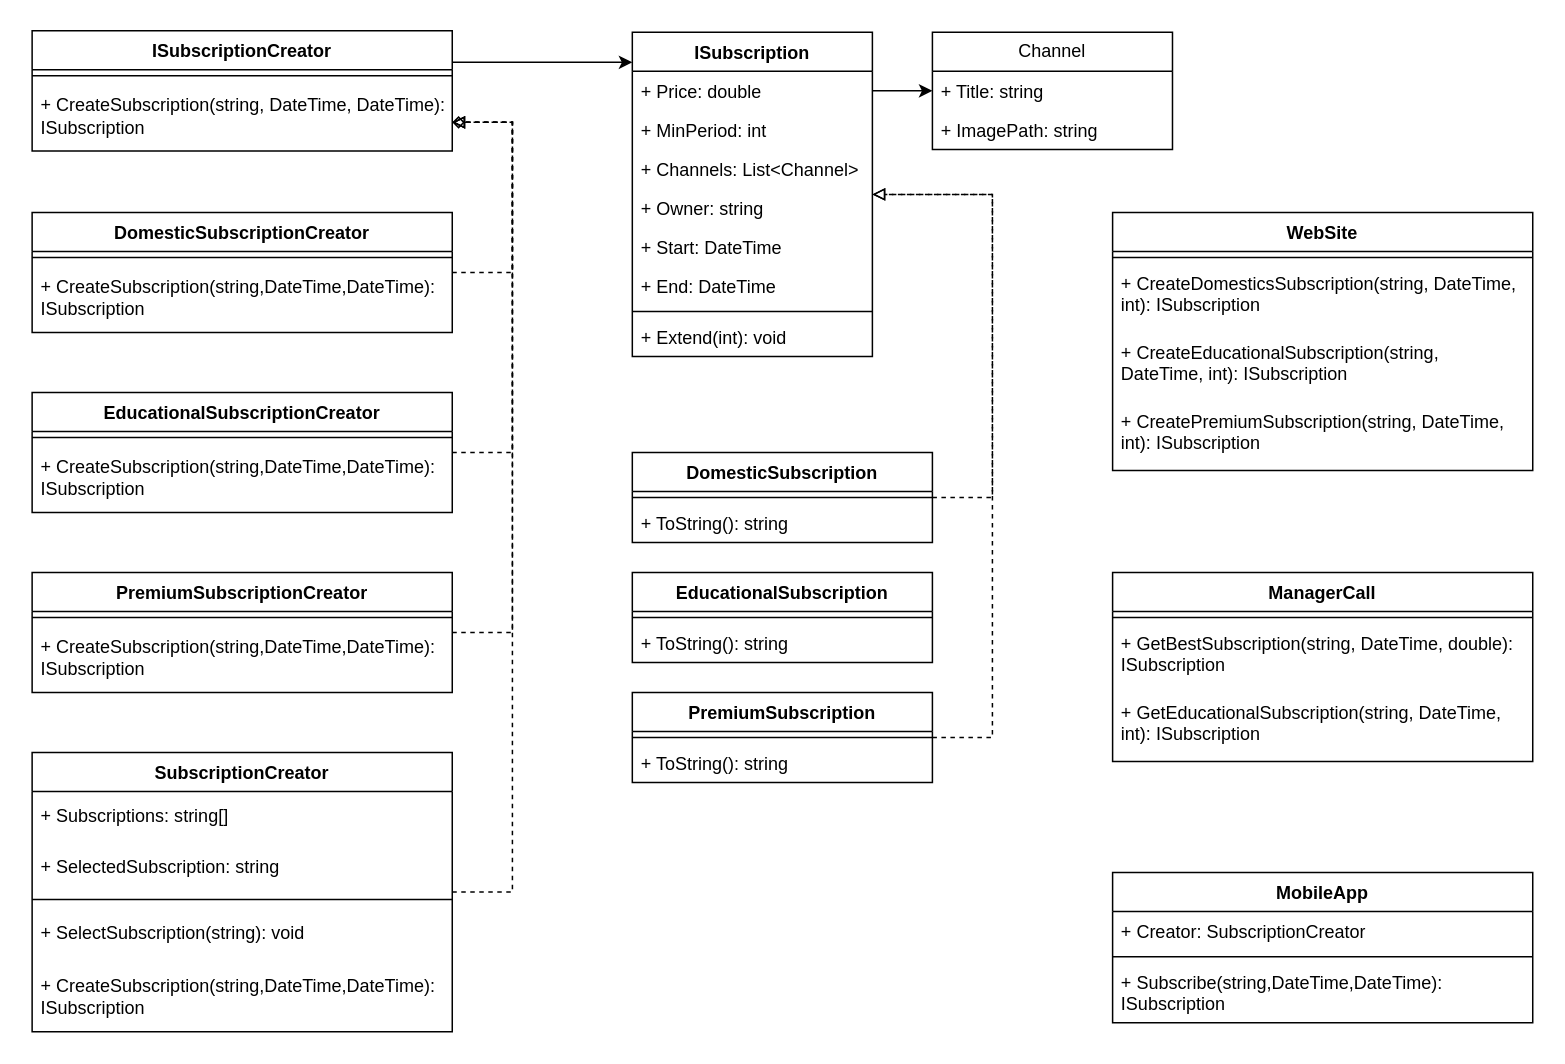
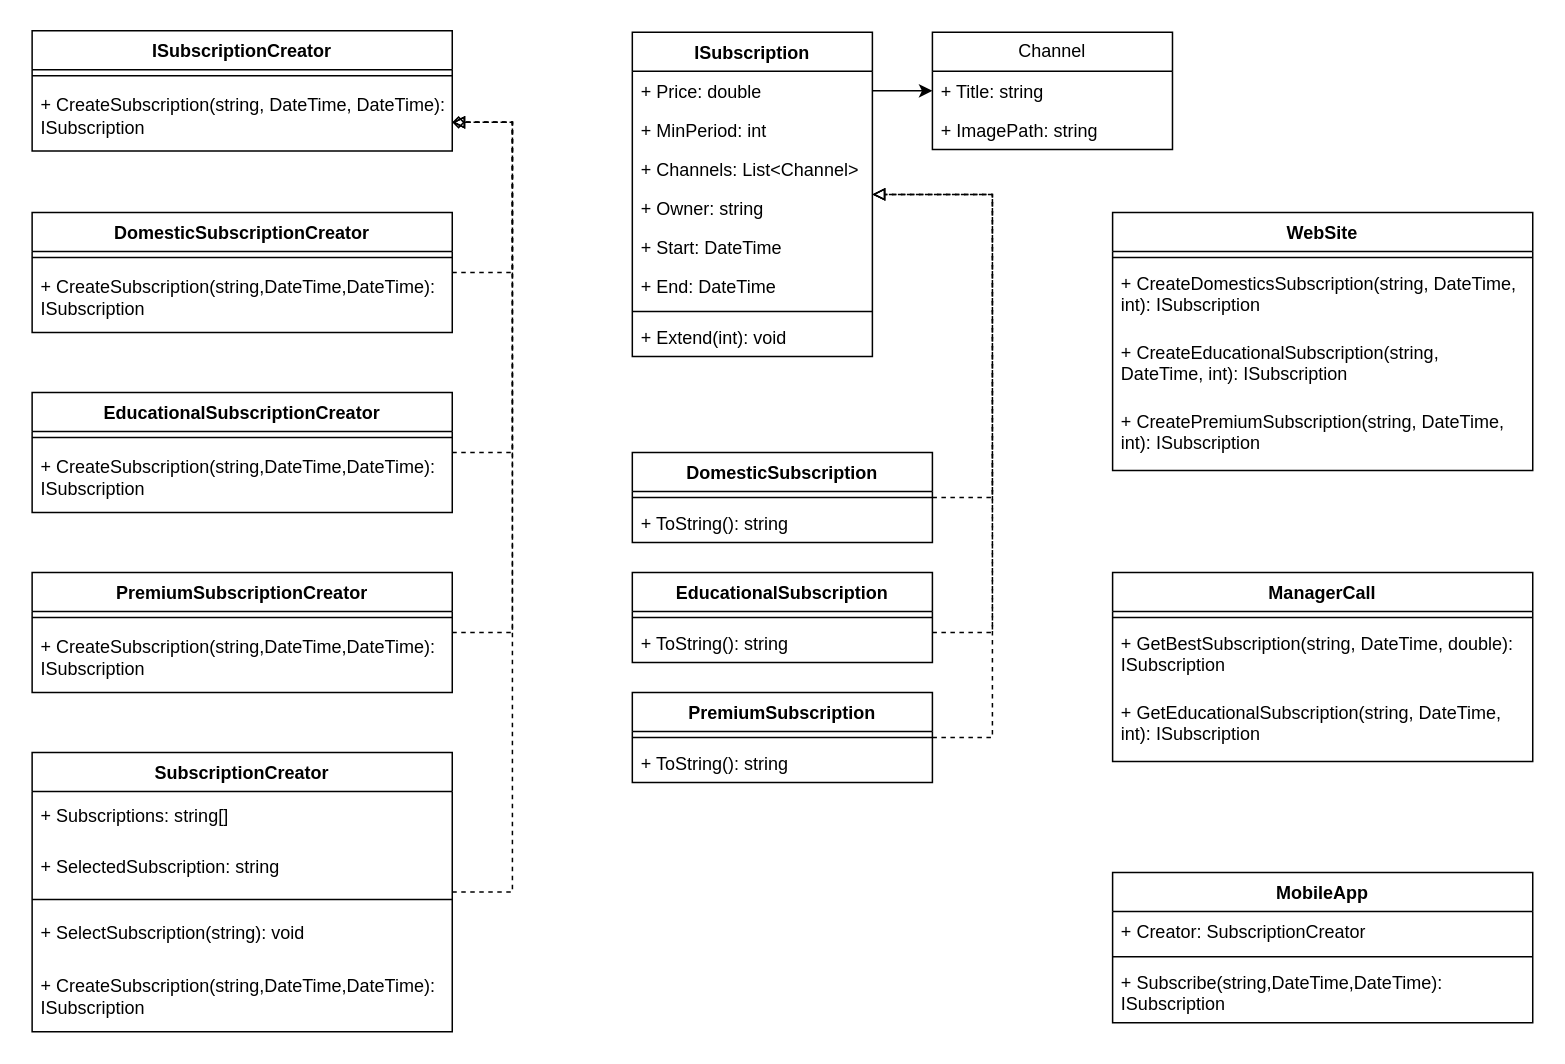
  <mxCell id="0" />
  <mxCell id="1" parent="0" />
  <mxCell id="2" style="edgeStyle=orthogonalEdgeStyle;rounded=0;orthogonalLoop=1;jettySize=auto;html=1;" edge="1" parent="1" source="3" target="12"><mxGeometry relative="1" as="geometry"><Array as="points"><mxPoint x="600.91" y="60" /><mxPoint x="600.91" y="60" /></Array></mxGeometry></mxCell>
  <mxCell id="3" value="ISubscription" style="swimlane;fontStyle=1;align=center;verticalAlign=top;childLayout=stackLayout;horizontal=1;startSize=26;horizontalStack=0;resizeParent=1;resizeParentMax=0;resizeLast=0;collapsible=1;marginBottom=0;whiteSpace=wrap;html=1;" vertex="1" parent="1"><mxGeometry x="420.91" y="21" width="160" height="216" as="geometry" /></mxCell>
  <mxCell id="4" value="+ Price: double" style="text;strokeColor=none;fillColor=none;align=left;verticalAlign=top;spacingLeft=4;spacingRight=4;overflow=hidden;rotatable=0;points=[[0,0.5],[1,0.5]];portConstraint=eastwest;whiteSpace=wrap;html=1;" vertex="1" parent="3"><mxGeometry y="26" width="160" height="26" as="geometry" /></mxCell>
  <mxCell id="5" value="+ MinPeriod: int" style="text;strokeColor=none;fillColor=none;align=left;verticalAlign=top;spacingLeft=4;spacingRight=4;overflow=hidden;rotatable=0;points=[[0,0.5],[1,0.5]];portConstraint=eastwest;whiteSpace=wrap;html=1;" vertex="1" parent="3"><mxGeometry y="52" width="160" height="26" as="geometry" /></mxCell>
  <mxCell id="6" value="+ Channels: List&amp;lt;Channel&amp;gt;" style="text;strokeColor=none;fillColor=none;align=left;verticalAlign=top;spacingLeft=4;spacingRight=4;overflow=hidden;rotatable=0;points=[[0,0.5],[1,0.5]];portConstraint=eastwest;whiteSpace=wrap;html=1;" vertex="1" parent="3"><mxGeometry y="78" width="160" height="26" as="geometry" /></mxCell>
  <mxCell id="7" value="+ Owner: string" style="text;strokeColor=none;fillColor=none;align=left;verticalAlign=top;spacingLeft=4;spacingRight=4;overflow=hidden;rotatable=0;points=[[0,0.5],[1,0.5]];portConstraint=eastwest;whiteSpace=wrap;html=1;" vertex="1" parent="3"><mxGeometry y="104" width="160" height="26" as="geometry" /></mxCell>
  <mxCell id="8" value="+ Start: DateTime" style="text;strokeColor=none;fillColor=none;align=left;verticalAlign=top;spacingLeft=4;spacingRight=4;overflow=hidden;rotatable=0;points=[[0,0.5],[1,0.5]];portConstraint=eastwest;whiteSpace=wrap;html=1;" vertex="1" parent="3"><mxGeometry y="130" width="160" height="26" as="geometry" /></mxCell>
  <mxCell id="9" value="+ End: DateTime" style="text;strokeColor=none;fillColor=none;align=left;verticalAlign=top;spacingLeft=4;spacingRight=4;overflow=hidden;rotatable=0;points=[[0,0.5],[1,0.5]];portConstraint=eastwest;whiteSpace=wrap;html=1;" vertex="1" parent="3"><mxGeometry y="156" width="160" height="26" as="geometry" /></mxCell>
  <mxCell id="10" value="" style="line;strokeWidth=1;fillColor=none;align=left;verticalAlign=middle;spacingTop=-1;spacingLeft=3;spacingRight=3;rotatable=0;labelPosition=right;points=[];portConstraint=eastwest;strokeColor=inherit;" vertex="1" parent="3"><mxGeometry y="182" width="160" height="8" as="geometry" /></mxCell>
  <mxCell id="11" value="+ Extend(int): void" style="text;strokeColor=none;fillColor=none;align=left;verticalAlign=top;spacingLeft=4;spacingRight=4;overflow=hidden;rotatable=0;points=[[0,0.5],[1,0.5]];portConstraint=eastwest;whiteSpace=wrap;html=1;" vertex="1" parent="3"><mxGeometry y="190" width="160" height="26" as="geometry" /></mxCell>
  <mxCell id="12" value="Channel" style="swimlane;fontStyle=0;childLayout=stackLayout;horizontal=1;startSize=26;fillColor=none;horizontalStack=0;resizeParent=1;resizeParentMax=0;resizeLast=0;collapsible=1;marginBottom=0;whiteSpace=wrap;html=1;" vertex="1" parent="1"><mxGeometry x="620.91" y="21" width="160" height="78" as="geometry" /></mxCell>
  <mxCell id="13" value="+ Title: string" style="text;strokeColor=none;fillColor=none;align=left;verticalAlign=top;spacingLeft=4;spacingRight=4;overflow=hidden;rotatable=0;points=[[0,0.5],[1,0.5]];portConstraint=eastwest;whiteSpace=wrap;html=1;" vertex="1" parent="12"><mxGeometry y="26" width="160" height="26" as="geometry" /></mxCell>
  <mxCell id="14" value="+ ImagePath: string" style="text;strokeColor=none;fillColor=none;align=left;verticalAlign=top;spacingLeft=4;spacingRight=4;overflow=hidden;rotatable=0;points=[[0,0.5],[1,0.5]];portConstraint=eastwest;whiteSpace=wrap;html=1;" vertex="1" parent="12"><mxGeometry y="52" width="160" height="26" as="geometry" /></mxCell>
  <mxCell id="15" style="edgeStyle=orthogonalEdgeStyle;rounded=0;orthogonalLoop=1;jettySize=auto;html=1;endArrow=block;endFill=0;dashed=1;" edge="1" parent="1" source="16" target="3"><mxGeometry relative="1" as="geometry"><Array as="points"><mxPoint x="660.91" y="331" /><mxPoint x="660.91" y="129" /></Array></mxGeometry></mxCell>
  <mxCell id="16" value="DomesticSubscription" style="swimlane;fontStyle=1;align=center;verticalAlign=top;childLayout=stackLayout;horizontal=1;startSize=26;horizontalStack=0;resizeParent=1;resizeParentMax=0;resizeLast=0;collapsible=1;marginBottom=0;whiteSpace=wrap;html=1;" vertex="1" parent="1"><mxGeometry x="420.91" y="301" width="200" height="60" as="geometry" /></mxCell>
  <mxCell id="17" value="" style="line;strokeWidth=1;fillColor=none;align=left;verticalAlign=middle;spacingTop=-1;spacingLeft=3;spacingRight=3;rotatable=0;labelPosition=right;points=[];portConstraint=eastwest;strokeColor=inherit;" vertex="1" parent="16"><mxGeometry y="26" width="200" height="8" as="geometry" /></mxCell>
  <mxCell id="18" value="+ ToString(): string" style="text;strokeColor=none;fillColor=none;align=left;verticalAlign=top;spacingLeft=4;spacingRight=4;overflow=hidden;rotatable=0;points=[[0,0.5],[1,0.5]];portConstraint=eastwest;whiteSpace=wrap;html=1;" vertex="1" parent="16"><mxGeometry y="34" width="200" height="26" as="geometry" /></mxCell>
+ <mxCell id="19" style="edgeStyle=orthogonalEdgeStyle;rounded=0;orthogonalLoop=1;jettySize=auto;html=1;endArrow=block;endFill=0;dashed=1;" edge="1" parent="1" source="20" target="3"><mxGeometry relative="1" as="geometry"><Array as="points"><mxPoint x="660.91" y="421" /><mxPoint x="660.91" y="129" /></Array></mxGeometry></mxCell>
  <mxCell id="20" value="EducationalSubscription" style="swimlane;fontStyle=1;align=center;verticalAlign=top;childLayout=stackLayout;horizontal=1;startSize=26;horizontalStack=0;resizeParent=1;resizeParentMax=0;resizeLast=0;collapsible=1;marginBottom=0;whiteSpace=wrap;html=1;" vertex="1" parent="1"><mxGeometry x="420.91" y="381" width="200" height="60" as="geometry" /></mxCell>
  <mxCell id="21" value="" style="line;strokeWidth=1;fillColor=none;align=left;verticalAlign=middle;spacingTop=-1;spacingLeft=3;spacingRight=3;rotatable=0;labelPosition=right;points=[];portConstraint=eastwest;strokeColor=inherit;" vertex="1" parent="20"><mxGeometry y="26" width="200" height="8" as="geometry" /></mxCell>
  <mxCell id="22" value="+ ToString(): string" style="text;strokeColor=none;fillColor=none;align=left;verticalAlign=top;spacingLeft=4;spacingRight=4;overflow=hidden;rotatable=0;points=[[0,0.5],[1,0.5]];portConstraint=eastwest;whiteSpace=wrap;html=1;" vertex="1" parent="20"><mxGeometry y="34" width="200" height="26" as="geometry" /></mxCell>
  <mxCell id="23" style="edgeStyle=orthogonalEdgeStyle;rounded=0;orthogonalLoop=1;jettySize=auto;html=1;endArrow=block;endFill=0;dashed=1;" edge="1" parent="1" source="24" target="3"><mxGeometry relative="1" as="geometry"><Array as="points"><mxPoint x="660.91" y="491" /><mxPoint x="660.91" y="129" /></Array></mxGeometry></mxCell>
  <mxCell id="24" value="PremiumSubscription" style="swimlane;fontStyle=1;align=center;verticalAlign=top;childLayout=stackLayout;horizontal=1;startSize=26;horizontalStack=0;resizeParent=1;resizeParentMax=0;resizeLast=0;collapsible=1;marginBottom=0;whiteSpace=wrap;html=1;" vertex="1" parent="1"><mxGeometry x="420.91" y="461" width="200" height="60" as="geometry" /></mxCell>
  <mxCell id="25" value="" style="line;strokeWidth=1;fillColor=none;align=left;verticalAlign=middle;spacingTop=-1;spacingLeft=3;spacingRight=3;rotatable=0;labelPosition=right;points=[];portConstraint=eastwest;strokeColor=inherit;" vertex="1" parent="24"><mxGeometry y="26" width="200" height="8" as="geometry" /></mxCell>
  <mxCell id="26" value="+ ToString(): string" style="text;strokeColor=none;fillColor=none;align=left;verticalAlign=top;spacingLeft=4;spacingRight=4;overflow=hidden;rotatable=0;points=[[0,0.5],[1,0.5]];portConstraint=eastwest;whiteSpace=wrap;html=1;" vertex="1" parent="24"><mxGeometry y="34" width="200" height="26" as="geometry" /></mxCell>
- <mxCell id="27" style="edgeStyle=orthogonalEdgeStyle;rounded=0;orthogonalLoop=1;jettySize=auto;html=1;" edge="1" parent="1" source="28" target="3"><mxGeometry relative="1" as="geometry"><Array as="points"><mxPoint x="401" y="41" /><mxPoint x="401" y="41" /></Array></mxGeometry></mxCell>
  <mxCell id="28" value="ISubscriptionCreator" style="swimlane;fontStyle=1;align=center;verticalAlign=top;childLayout=stackLayout;horizontal=1;startSize=26;horizontalStack=0;resizeParent=1;resizeParentMax=0;resizeLast=0;collapsible=1;marginBottom=0;whiteSpace=wrap;html=1;" vertex="1" parent="1"><mxGeometry x="20.91" y="20" width="280" height="80" as="geometry" /></mxCell>
  <mxCell id="29" value="" style="line;strokeWidth=1;fillColor=none;align=left;verticalAlign=middle;spacingTop=-1;spacingLeft=3;spacingRight=3;rotatable=0;labelPosition=right;points=[];portConstraint=eastwest;strokeColor=inherit;" vertex="1" parent="28"><mxGeometry y="26" width="280" height="8" as="geometry" /></mxCell>
  <mxCell id="30" value="+ CreateSubscription(string, DateTime, DateTime): ISubscription" style="text;strokeColor=none;fillColor=none;align=left;verticalAlign=middle;spacingLeft=4;spacingRight=4;overflow=hidden;rotatable=0;points=[[0,0.5],[1,0.5]];portConstraint=eastwest;whiteSpace=wrap;html=1;" vertex="1" parent="28"><mxGeometry y="34" width="280" height="46" as="geometry" /></mxCell>
  <mxCell id="31" style="edgeStyle=orthogonalEdgeStyle;rounded=0;orthogonalLoop=1;jettySize=auto;html=1;endArrow=block;endFill=0;dashed=1;" edge="1" parent="1" source="32" target="28"><mxGeometry relative="1" as="geometry"><Array as="points"><mxPoint x="341" y="181" /><mxPoint x="341" y="81" /></Array></mxGeometry></mxCell>
  <mxCell id="32" value="DomesticSubscriptionCreator" style="swimlane;fontStyle=1;align=center;verticalAlign=top;childLayout=stackLayout;horizontal=1;startSize=26;horizontalStack=0;resizeParent=1;resizeParentMax=0;resizeLast=0;collapsible=1;marginBottom=0;whiteSpace=wrap;html=1;" vertex="1" parent="1"><mxGeometry x="20.91" y="141" width="280" height="80" as="geometry" /></mxCell>
  <mxCell id="33" value="" style="line;strokeWidth=1;fillColor=none;align=left;verticalAlign=middle;spacingTop=-1;spacingLeft=3;spacingRight=3;rotatable=0;labelPosition=right;points=[];portConstraint=eastwest;strokeColor=inherit;" vertex="1" parent="32"><mxGeometry y="26" width="280" height="8" as="geometry" /></mxCell>
  <mxCell id="34" value="+ CreateSubscription(string,DateTime,DateTime): ISubscription" style="text;strokeColor=none;fillColor=none;align=left;verticalAlign=middle;spacingLeft=4;spacingRight=4;overflow=hidden;rotatable=0;points=[[0,0.5],[1,0.5]];portConstraint=eastwest;whiteSpace=wrap;html=1;" vertex="1" parent="32"><mxGeometry y="34" width="280" height="46" as="geometry" /></mxCell>
  <mxCell id="35" style="edgeStyle=orthogonalEdgeStyle;rounded=0;orthogonalLoop=1;jettySize=auto;html=1;endArrow=block;endFill=0;dashed=1;" edge="1" parent="1" source="36" target="28"><mxGeometry relative="1" as="geometry"><Array as="points"><mxPoint x="341" y="301" /><mxPoint x="341" y="81" /></Array></mxGeometry></mxCell>
  <mxCell id="36" value="EducationalSubscriptionCreator" style="swimlane;fontStyle=1;align=center;verticalAlign=top;childLayout=stackLayout;horizontal=1;startSize=26;horizontalStack=0;resizeParent=1;resizeParentMax=0;resizeLast=0;collapsible=1;marginBottom=0;whiteSpace=wrap;html=1;" vertex="1" parent="1"><mxGeometry x="20.91" y="261" width="280" height="80" as="geometry" /></mxCell>
  <mxCell id="37" value="" style="line;strokeWidth=1;fillColor=none;align=left;verticalAlign=middle;spacingTop=-1;spacingLeft=3;spacingRight=3;rotatable=0;labelPosition=right;points=[];portConstraint=eastwest;strokeColor=inherit;" vertex="1" parent="36"><mxGeometry y="26" width="280" height="8" as="geometry" /></mxCell>
  <mxCell id="38" value="+ CreateSubscription(string,DateTime,DateTime): ISubscription" style="text;strokeColor=none;fillColor=none;align=left;verticalAlign=middle;spacingLeft=4;spacingRight=4;overflow=hidden;rotatable=0;points=[[0,0.5],[1,0.5]];portConstraint=eastwest;whiteSpace=wrap;html=1;" vertex="1" parent="36"><mxGeometry y="34" width="280" height="46" as="geometry" /></mxCell>
  <mxCell id="39" style="edgeStyle=orthogonalEdgeStyle;rounded=0;orthogonalLoop=1;jettySize=auto;html=1;endArrow=block;endFill=0;dashed=1;" edge="1" parent="1" source="40" target="28"><mxGeometry relative="1" as="geometry"><Array as="points"><mxPoint x="341" y="421" /><mxPoint x="341" y="81" /></Array></mxGeometry></mxCell>
  <mxCell id="40" value="PremiumSubscriptionCreator" style="swimlane;fontStyle=1;align=center;verticalAlign=top;childLayout=stackLayout;horizontal=1;startSize=26;horizontalStack=0;resizeParent=1;resizeParentMax=0;resizeLast=0;collapsible=1;marginBottom=0;whiteSpace=wrap;html=1;" vertex="1" parent="1"><mxGeometry x="20.91" y="381" width="280" height="80" as="geometry" /></mxCell>
  <mxCell id="41" value="" style="line;strokeWidth=1;fillColor=none;align=left;verticalAlign=middle;spacingTop=-1;spacingLeft=3;spacingRight=3;rotatable=0;labelPosition=right;points=[];portConstraint=eastwest;strokeColor=inherit;" vertex="1" parent="40"><mxGeometry y="26" width="280" height="8" as="geometry" /></mxCell>
  <mxCell id="42" value="+ CreateSubscription(string,DateTime,DateTime): ISubscription" style="text;strokeColor=none;fillColor=none;align=left;verticalAlign=middle;spacingLeft=4;spacingRight=4;overflow=hidden;rotatable=0;points=[[0,0.5],[1,0.5]];portConstraint=eastwest;whiteSpace=wrap;html=1;" vertex="1" parent="40"><mxGeometry y="34" width="280" height="46" as="geometry" /></mxCell>
  <mxCell id="43" style="edgeStyle=orthogonalEdgeStyle;rounded=0;orthogonalLoop=1;jettySize=auto;html=1;endArrow=diamond;endFill=0;dashed=1;" edge="1" parent="1" source="44" target="28"><mxGeometry relative="1" as="geometry"><Array as="points"><mxPoint x="341" y="594" /><mxPoint x="341" y="81" /></Array></mxGeometry></mxCell>
  <mxCell id="44" value="SubscriptionCreator" style="swimlane;fontStyle=1;align=center;verticalAlign=top;childLayout=stackLayout;horizontal=1;startSize=26;horizontalStack=0;resizeParent=1;resizeParentMax=0;resizeLast=0;collapsible=1;marginBottom=0;whiteSpace=wrap;html=1;" vertex="1" parent="1"><mxGeometry x="20.91" y="501" width="280" height="186" as="geometry" /></mxCell>
  <mxCell id="45" value="+ Subscriptions: string[]" style="text;strokeColor=none;fillColor=none;align=left;verticalAlign=middle;spacingLeft=4;spacingRight=4;overflow=hidden;rotatable=0;points=[[0,0.5],[1,0.5]];portConstraint=eastwest;whiteSpace=wrap;html=1;" vertex="1" parent="44"><mxGeometry y="26" width="280" height="34" as="geometry" /></mxCell>
  <mxCell id="46" value="+ SelectedSubscription: string" style="text;strokeColor=none;fillColor=none;align=left;verticalAlign=middle;spacingLeft=4;spacingRight=4;overflow=hidden;rotatable=0;points=[[0,0.5],[1,0.5]];portConstraint=eastwest;whiteSpace=wrap;html=1;" vertex="1" parent="44"><mxGeometry y="60" width="280" height="34" as="geometry" /></mxCell>
  <mxCell id="47" value="" style="line;strokeWidth=1;fillColor=none;align=left;verticalAlign=middle;spacingTop=-1;spacingLeft=3;spacingRight=3;rotatable=0;labelPosition=right;points=[];portConstraint=eastwest;strokeColor=inherit;" vertex="1" parent="44"><mxGeometry y="94" width="280" height="8" as="geometry" /></mxCell>
  <mxCell id="48" value="+ SelectSubscription(string): void" style="text;strokeColor=none;fillColor=none;align=left;verticalAlign=middle;spacingLeft=4;spacingRight=4;overflow=hidden;rotatable=0;points=[[0,0.5],[1,0.5]];portConstraint=eastwest;whiteSpace=wrap;html=1;" vertex="1" parent="44"><mxGeometry y="102" width="280" height="38" as="geometry" /></mxCell>
  <mxCell id="49" value="+ CreateSubscription(string,DateTime,DateTime): ISubscription" style="text;strokeColor=none;fillColor=none;align=left;verticalAlign=middle;spacingLeft=4;spacingRight=4;overflow=hidden;rotatable=0;points=[[0,0.5],[1,0.5]];portConstraint=eastwest;whiteSpace=wrap;html=1;" vertex="1" parent="44"><mxGeometry y="140" width="280" height="46" as="geometry" /></mxCell>
  <mxCell id="50" value="WebSite" style="swimlane;fontStyle=1;align=center;verticalAlign=top;childLayout=stackLayout;horizontal=1;startSize=26;horizontalStack=0;resizeParent=1;resizeParentMax=0;resizeLast=0;collapsible=1;marginBottom=0;whiteSpace=wrap;html=1;" vertex="1" parent="1"><mxGeometry x="741" y="141" width="280" height="172" as="geometry" /></mxCell>
  <mxCell id="51" value="" style="line;strokeWidth=1;fillColor=none;align=left;verticalAlign=middle;spacingTop=-1;spacingLeft=3;spacingRight=3;rotatable=0;labelPosition=right;points=[];portConstraint=eastwest;strokeColor=inherit;" vertex="1" parent="50"><mxGeometry y="26" width="280" height="8" as="geometry" /></mxCell>
  <mxCell id="52" value="+ CreateDomesticsSubscription(string, DateTime, int): ISubscription" style="text;strokeColor=none;fillColor=none;align=left;verticalAlign=top;spacingLeft=4;spacingRight=4;overflow=hidden;rotatable=0;points=[[0,0.5],[1,0.5]];portConstraint=eastwest;whiteSpace=wrap;html=1;" vertex="1" parent="50"><mxGeometry y="34" width="280" height="46" as="geometry" /></mxCell>
  <mxCell id="53" value="+ CreateEducationalSubscription(string, DateTime, int): ISubscription" style="text;strokeColor=none;fillColor=none;align=left;verticalAlign=top;spacingLeft=4;spacingRight=4;overflow=hidden;rotatable=0;points=[[0,0.5],[1,0.5]];portConstraint=eastwest;whiteSpace=wrap;html=1;" vertex="1" parent="50"><mxGeometry y="80" width="280" height="46" as="geometry" /></mxCell>
  <mxCell id="54" value="+ CreatePremiumSubscription(string, DateTime, int): ISubscription" style="text;strokeColor=none;fillColor=none;align=left;verticalAlign=top;spacingLeft=4;spacingRight=4;overflow=hidden;rotatable=0;points=[[0,0.5],[1,0.5]];portConstraint=eastwest;whiteSpace=wrap;html=1;" vertex="1" parent="50"><mxGeometry y="126" width="280" height="46" as="geometry" /></mxCell>
  <mxCell id="55" value="MobileApp" style="swimlane;fontStyle=1;align=center;verticalAlign=top;childLayout=stackLayout;horizontal=1;startSize=26;horizontalStack=0;resizeParent=1;resizeParentMax=0;resizeLast=0;collapsible=1;marginBottom=0;whiteSpace=wrap;html=1;" vertex="1" parent="1"><mxGeometry x="741" y="581" width="280" height="100" as="geometry" /></mxCell>
  <mxCell id="56" value="+ Creator: SubscriptionCreator" style="text;strokeColor=none;fillColor=none;align=left;verticalAlign=top;spacingLeft=4;spacingRight=4;overflow=hidden;rotatable=0;points=[[0,0.5],[1,0.5]];portConstraint=eastwest;whiteSpace=wrap;html=1;" vertex="1" parent="55"><mxGeometry y="26" width="280" height="26" as="geometry" /></mxCell>
  <mxCell id="57" value="" style="line;strokeWidth=1;fillColor=none;align=left;verticalAlign=middle;spacingTop=-1;spacingLeft=3;spacingRight=3;rotatable=0;labelPosition=right;points=[];portConstraint=eastwest;strokeColor=inherit;" vertex="1" parent="55"><mxGeometry y="52" width="280" height="8" as="geometry" /></mxCell>
  <mxCell id="58" value="+ Subscribe(string,DateTime,DateTime): ISubscription" style="text;strokeColor=none;fillColor=none;align=left;verticalAlign=top;spacingLeft=4;spacingRight=4;overflow=hidden;rotatable=0;points=[[0,0.5],[1,0.5]];portConstraint=eastwest;whiteSpace=wrap;html=1;" vertex="1" parent="55"><mxGeometry y="60" width="280" height="40" as="geometry" /></mxCell>
  <mxCell id="59" value="ManagerCall" style="swimlane;fontStyle=1;align=center;verticalAlign=top;childLayout=stackLayout;horizontal=1;startSize=26;horizontalStack=0;resizeParent=1;resizeParentMax=0;resizeLast=0;collapsible=1;marginBottom=0;whiteSpace=wrap;html=1;" vertex="1" parent="1"><mxGeometry x="741" y="381" width="280" height="126" as="geometry" /></mxCell>
  <mxCell id="60" value="" style="line;strokeWidth=1;fillColor=none;align=left;verticalAlign=middle;spacingTop=-1;spacingLeft=3;spacingRight=3;rotatable=0;labelPosition=right;points=[];portConstraint=eastwest;strokeColor=inherit;" vertex="1" parent="59"><mxGeometry y="26" width="280" height="8" as="geometry" /></mxCell>
  <mxCell id="61" value="+ GetBestSubscription(string, DateTime, double): ISubscription" style="text;strokeColor=none;fillColor=none;align=left;verticalAlign=top;spacingLeft=4;spacingRight=4;overflow=hidden;rotatable=0;points=[[0,0.5],[1,0.5]];portConstraint=eastwest;whiteSpace=wrap;html=1;" vertex="1" parent="59"><mxGeometry y="34" width="280" height="46" as="geometry" /></mxCell>
  <mxCell id="62" value="+ GetEducationalSubscription(string, DateTime, int): ISubscription" style="text;strokeColor=none;fillColor=none;align=left;verticalAlign=top;spacingLeft=4;spacingRight=4;overflow=hidden;rotatable=0;points=[[0,0.5],[1,0.5]];portConstraint=eastwest;whiteSpace=wrap;html=1;" vertex="1" parent="59"><mxGeometry y="80" width="280" height="46" as="geometry" /></mxCell>
